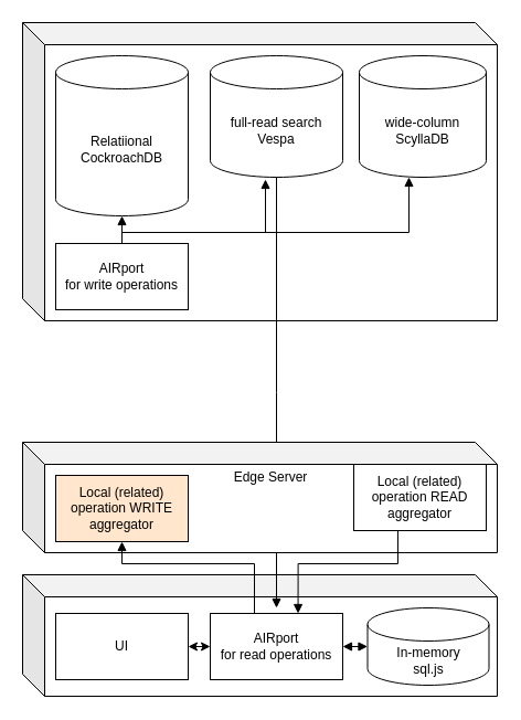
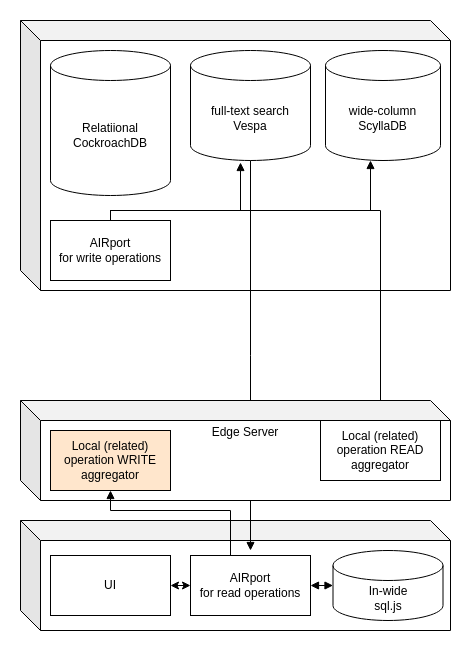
  <mxCell id="0" />
  <mxCell id="1" parent="0" />
  <mxCell id="2" value="" style="shape=cube;whiteSpace=wrap;html=1;boundedLbl=1;backgroundOutline=1;darkOpacity=0.05;darkOpacity2=0.1;" parent="1" vertex="1"><mxGeometry x="20" y="20" width="430" height="270" as="geometry" /></mxCell>
  <mxCell id="3" value="Relatiional&lt;br&gt;CockroachDB" style="shape=cylinder3;whiteSpace=wrap;html=1;boundedLbl=1;backgroundOutline=1;size=15;" parent="1" vertex="1"><mxGeometry x="50" y="50" width="120" height="145" as="geometry" /></mxCell>
  <mxCell id="4" value="wide-column&lt;br&gt;ScyllaDB" style="shape=cylinder3;whiteSpace=wrap;html=1;boundedLbl=1;backgroundOutline=1;size=15;" parent="1" vertex="1"><mxGeometry x="325" y="50" width="115" height="110" as="geometry" /></mxCell>
  <mxCell id="5" value="AIRport&lt;br&gt;for write operations" style="rounded=0;whiteSpace=wrap;html=1;" parent="1" vertex="1"><mxGeometry x="50" y="220" width="120" height="60" as="geometry" /></mxCell>
- <mxCell id="6" value="" style="html=1;verticalAlign=bottom;endArrow=block;rounded=0;edgeStyle=orthogonalEdgeStyle;exitX=0.5;exitY=0;exitDx=0;exitDy=0;entryX=0.5;entryY=1;entryDx=0;entryDy=0;entryPerimeter=0;" parent="1" source="5" target="3" edge="1"><mxGeometry width="80" relative="1" as="geometry"><mxPoint x="360" y="250" as="sourcePoint" /><mxPoint x="440" y="250" as="targetPoint" /></mxGeometry></mxCell>
+ <mxCell id="6" value="" style="html=1;verticalAlign=bottom;endArrow=block;rounded=0;edgeStyle=orthogonalEdgeStyle;exitX=0.5;exitY=0;exitDx=0;exitDy=0;" parent="1" source="5" target="19" edge="1"><mxGeometry width="80" relative="1" as="geometry"><mxPoint x="360" y="250" as="sourcePoint" /><mxPoint x="440" y="250" as="targetPoint" /></mxGeometry></mxCell>
  <mxCell id="7" value="" style="html=1;verticalAlign=bottom;endArrow=block;rounded=0;edgeStyle=orthogonalEdgeStyle;exitX=0.5;exitY=0;exitDx=0;exitDy=0;" parent="1" source="5" target="4" edge="1"><mxGeometry width="80" relative="1" as="geometry"><mxPoint x="125" y="240" as="sourcePoint" /><mxPoint x="440" y="250" as="targetPoint" /><Array as="points"><mxPoint x="110" y="210" /><mxPoint x="370" y="210" /></Array></mxGeometry></mxCell>
  <mxCell id="8" value="" style="shape=cube;whiteSpace=wrap;html=1;boundedLbl=1;backgroundOutline=1;darkOpacity=0.05;darkOpacity2=0.1;" parent="1" vertex="1"><mxGeometry x="20" y="520" width="430" height="110" as="geometry" /></mxCell>
  <mxCell id="9" value="AIRport&lt;br&gt;for read operations" style="rounded=0;whiteSpace=wrap;html=1;" parent="1" vertex="1"><mxGeometry x="190" y="555" width="120" height="60" as="geometry" /></mxCell>
- <mxCell id="10" value="In-memory&lt;br&gt;sql.js" style="shape=cylinder3;whiteSpace=wrap;html=1;boundedLbl=1;backgroundOutline=1;size=15;" parent="1" vertex="1"><mxGeometry x="332.5" y="550" width="110" height="70" as="geometry" /></mxCell>
+ <mxCell id="10" value="In-wide&lt;br&gt;sql.js" style="shape=cylinder3;whiteSpace=wrap;html=1;boundedLbl=1;backgroundOutline=1;size=15;" parent="1" vertex="1"><mxGeometry x="332.5" y="550" width="110" height="70" as="geometry" /></mxCell>
  <mxCell id="11" value="" style="endArrow=block;startArrow=block;endFill=1;startFill=1;html=1;rounded=0;edgeStyle=orthogonalEdgeStyle;entryX=0;entryY=0.5;entryDx=0;entryDy=0;entryPerimeter=0;exitX=1;exitY=0.5;exitDx=0;exitDy=0;" parent="1" source="9" target="10" edge="1"><mxGeometry width="160" relative="1" as="geometry"><mxPoint x="290" y="450" as="sourcePoint" /><mxPoint x="450" y="450" as="targetPoint" /></mxGeometry></mxCell>
  <mxCell id="12" value="UI" style="rounded=0;whiteSpace=wrap;html=1;" parent="1" vertex="1"><mxGeometry x="50" y="555" width="120" height="60" as="geometry" /></mxCell>
- <mxCell id="13" value="full-read search&lt;br&gt;Vespa" style="shape=cylinder3;whiteSpace=wrap;html=1;boundedLbl=1;backgroundOutline=1;size=15;" parent="1" vertex="1"><mxGeometry x="190" y="50" width="120" height="110" as="geometry" /></mxCell>
+ <mxCell id="13" value="full-text search&lt;br&gt;Vespa" style="shape=cylinder3;whiteSpace=wrap;html=1;boundedLbl=1;backgroundOutline=1;size=15;" parent="1" vertex="1"><mxGeometry x="190" y="50" width="120" height="110" as="geometry" /></mxCell>
  <mxCell id="14" value="" style="html=1;verticalAlign=bottom;endArrow=block;rounded=0;edgeStyle=orthogonalEdgeStyle;exitX=0.5;exitY=0;exitDx=0;exitDy=0;" parent="1" source="5" edge="1"><mxGeometry width="80" relative="1" as="geometry"><mxPoint x="280" y="320" as="sourcePoint" /><mxPoint x="240" y="162" as="targetPoint" /><Array as="points"><mxPoint x="110" y="210" /><mxPoint x="240" y="210" /><mxPoint x="240" y="162" /></Array></mxGeometry></mxCell>
  <mxCell id="15" value="" style="html=1;verticalAlign=bottom;endArrow=block;rounded=0;edgeStyle=orthogonalEdgeStyle;exitX=0.5;exitY=1;exitDx=0;exitDy=0;exitPerimeter=0;" parent="1" source="13" edge="1"><mxGeometry width="80" relative="1" as="geometry"><mxPoint x="270" y="320" as="sourcePoint" /><mxPoint x="250" y="550" as="targetPoint" /></mxGeometry></mxCell>
  <mxCell id="16" value="" style="endArrow=classic;startArrow=classic;html=1;exitX=1;exitY=0.5;exitDx=0;exitDy=0;" edge="1" parent="1" source="12"><mxGeometry width="50" height="50" relative="1" as="geometry"><mxPoint x="410" y="550" as="sourcePoint" /><mxPoint x="190" y="585" as="targetPoint" /></mxGeometry></mxCell>
  <mxCell id="17" value="Edge Server&lt;br&gt;&lt;br&gt;&lt;br&gt;&lt;br&gt;&lt;br&gt;" style="shape=cube;whiteSpace=wrap;html=1;boundedLbl=1;backgroundOutline=1;darkOpacity=0.05;darkOpacity2=0.1;" vertex="1" parent="1"><mxGeometry x="20" y="400" width="430" height="100" as="geometry" /></mxCell>
  <mxCell id="18" value="Local (related) operation WRITE aggregator" style="rounded=0;whiteSpace=wrap;html=1;fillColor=#ffe6cc;" vertex="1" parent="1"><mxGeometry x="50" y="430" width="120" height="60" as="geometry" /></mxCell>
  <mxCell id="19" value="Local (related) operation READ aggregator" style="rounded=0;whiteSpace=wrap;html=1;" vertex="1" parent="1"><mxGeometry x="320" y="420" width="120" height="60" as="geometry" /></mxCell>
- <mxCell id="20" value="" style="html=1;verticalAlign=bottom;endArrow=block;rounded=0;edgeStyle=orthogonalEdgeStyle;exitX=0.5;exitY=1;exitDx=0;exitDy=0;entryX=0.663;entryY=0;entryDx=0;entryDy=0;entryPerimeter=0;" parent="1" source="19" target="9" edge="1"><mxGeometry width="80" relative="1" as="geometry"><mxPoint x="340" y="240" as="sourcePoint" /><mxPoint x="270" y="350" as="targetPoint" /><Array as="points"><mxPoint x="360" y="510" /><mxPoint x="270" y="510" /></Array></mxGeometry></mxCell>
  <mxCell id="21" value="" style="html=1;verticalAlign=bottom;endArrow=block;rounded=0;edgeStyle=orthogonalEdgeStyle;entryX=0.5;entryY=1;entryDx=0;entryDy=0;exitX=0.35;exitY=0;exitDx=0;exitDy=0;exitPerimeter=0;" edge="1" parent="1" source="9" target="18"><mxGeometry width="80" relative="1" as="geometry"><mxPoint x="190" y="485" as="sourcePoint" /><mxPoint x="99.56" y="550" as="targetPoint" /><Array as="points"><mxPoint x="230" y="555" /><mxPoint x="230" y="510" /><mxPoint x="110" y="510" /></Array></mxGeometry></mxCell>
